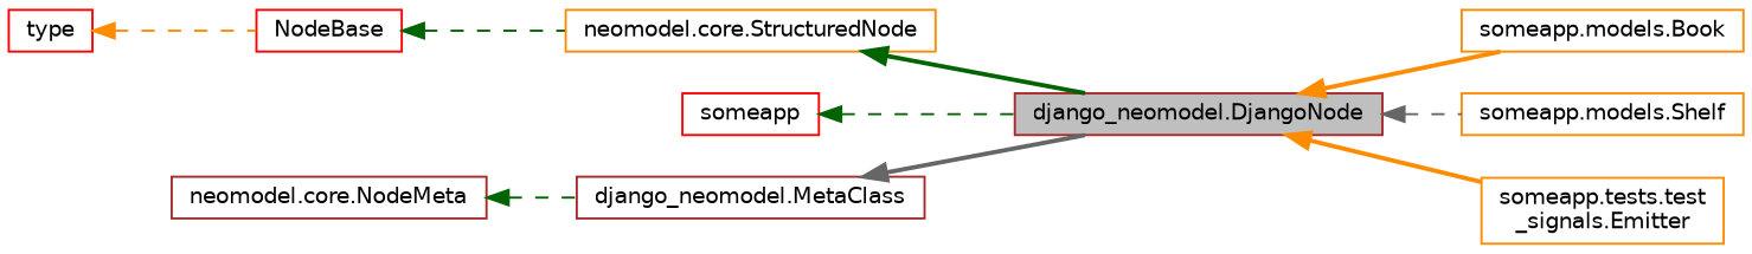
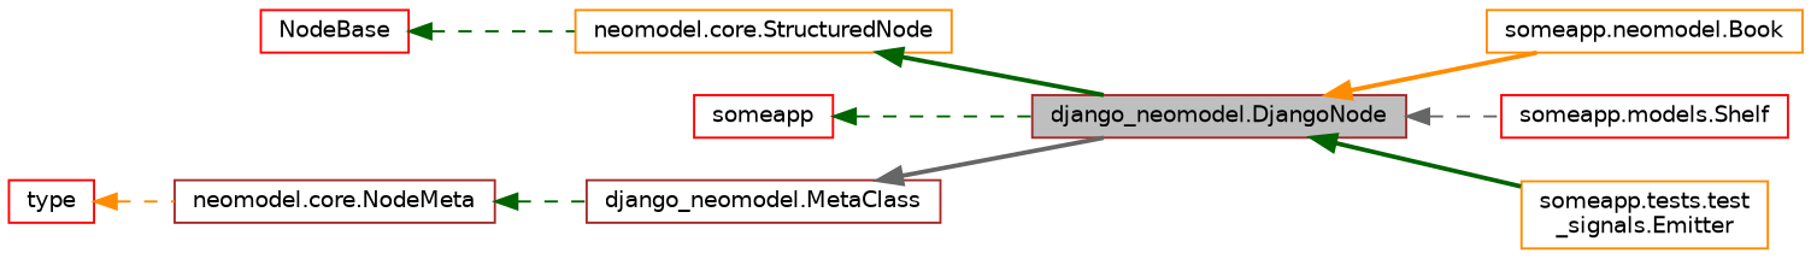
  digraph {
    rankdir=LR
    node [color=darkorange fillcolor=white fontname=Helvetica fontsize=10 shape=record style=filled]
    edge [color=darkgreen dir=back fontname=Helvetica fontsize=10 labelfontname=Helvetica labelfontsize=10 style=dashed]
    n1 [color=brown fillcolor=grey75 fontcolor=black height=0.2 label="django_neomodel.DjangoNode" width=0.4]
-   n2 [height=0.2 label="someapp.models.Book" width=0.4]
-   n3 [height=0.2 label="someapp.models.Shelf" width=0.4]
+   n2 [height=0.2 label="someapp.neomodel.Book" width=0.4]
+   n3 [color=red height=0.2 label="someapp.models.Shelf" width=0.4]
    n4 [height=0.2 label="someapp.tests.test\l_signals.Emitter" width=0.4]
    n5 [height=0.2 label="neomodel.core.StructuredNode" width=0.4]
    n6 [color=red height=0.2 label=NodeBase width=0.4]
    n7 [color=red height=0.2 label=someapp width=0.4]
    n8 [color=brown height=0.2 label="django_neomodel.MetaClass" width=0.4]
    n9 [color=brown height=0.2 label="neomodel.core.NodeMeta" width=0.4]
    n10 [color=red height=0.2 label=type width=0.4]
    n1 -> n2 [color=darkorange style=bold]
    n1 -> n3 [color=gray40]
-   n1 -> n4 [color=darkorange style=bold]
+   n1 -> n4 [style=bold]
    n5 -> n1 [style=bold]
    n6 -> n5
    n7 -> n1
    n8 -> n1 [color=gray40 style=bold]
    n9 -> n8
-   n10 -> n6 [color=darkorange]
+   n10 -> n9 [color=darkorange]
  }
